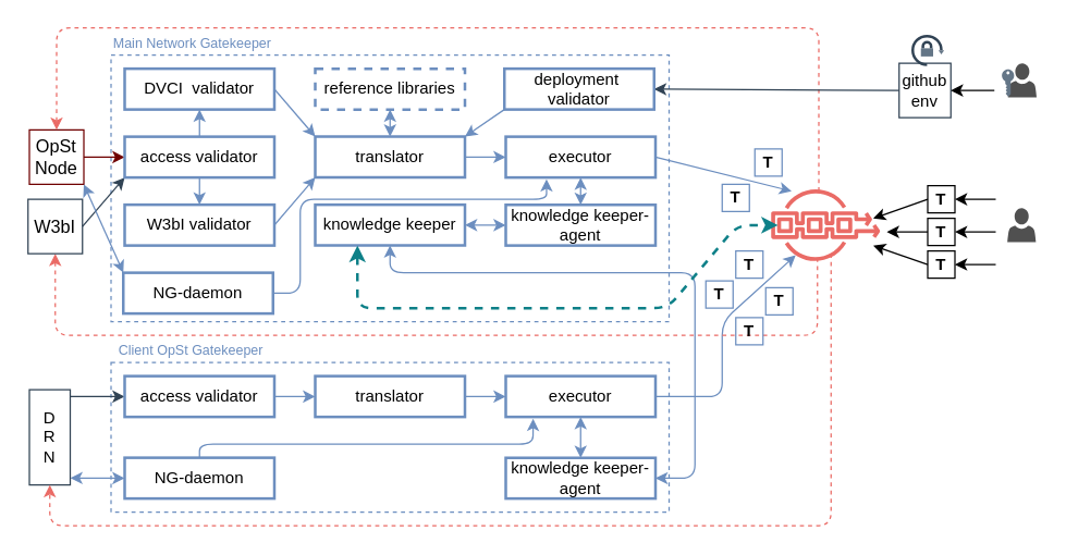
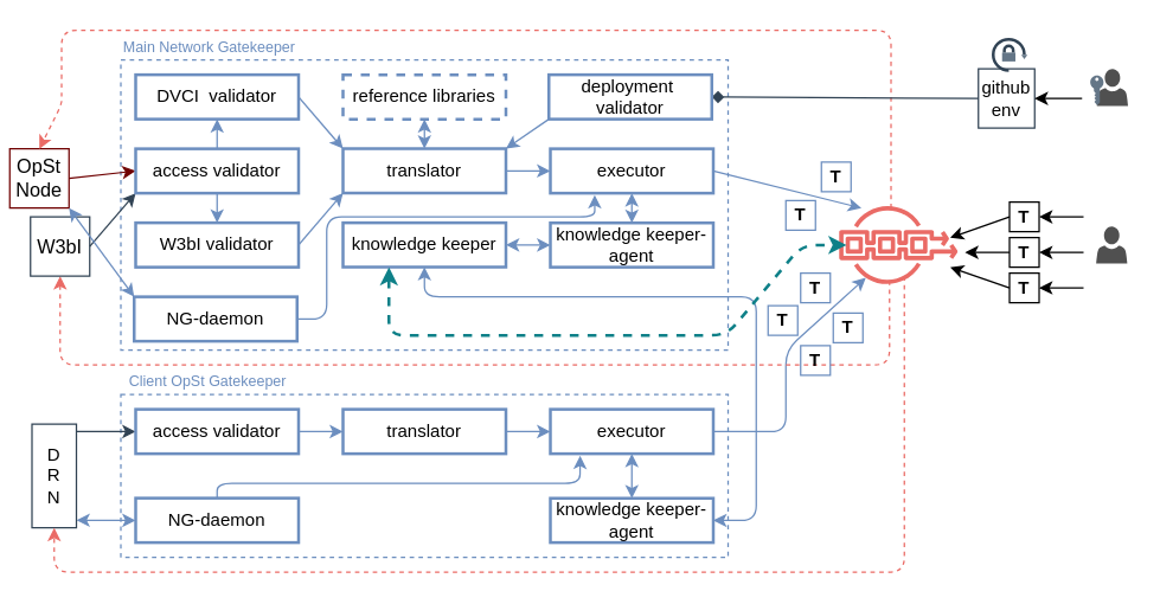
  <mxCell id="0" />
  <mxCell id="1" parent="0" />
  <mxCell id="2" value="" style="rounded=0;whiteSpace=wrap;html=1;fillColor=none;strokeColor=#6C8EBF;dashed=1;" parent="1" vertex="1"><mxGeometry x="81" y="40" width="410" height="196" as="geometry" /></mxCell>
  <mxCell id="3" value="" style="rounded=0;whiteSpace=wrap;html=1;fillColor=none;strokeColor=#6C8EBF;dashed=1;" parent="1" vertex="1"><mxGeometry x="81" y="266" width="410" height="110" as="geometry" /></mxCell>
  <mxCell id="4" style="edgeStyle=none;html=1;exitX=1;exitY=0.5;exitDx=0;exitDy=0;entryX=0;entryY=0;entryDx=0;entryDy=0;strokeColor=#6C8EBF;fontSize=13;startArrow=none;startFill=0;endArrow=classic;endFill=1;" parent="1" source="6" target="15" edge="1"><mxGeometry relative="1" as="geometry" /></mxCell>
  <mxCell id="5" style="edgeStyle=none;html=1;exitX=0.5;exitY=1;exitDx=0;exitDy=0;entryX=0.5;entryY=0;entryDx=0;entryDy=0;strokeColor=#6c8ebf;strokeWidth=1;startArrow=classic;startFill=1;endArrow=none;endFill=0;fillColor=#dae8fc;gradientColor=#7ea6e0;" parent="1" source="6" target="58" edge="1"><mxGeometry relative="1" as="geometry" /></mxCell>
  <mxCell id="6" value="DVCI&amp;nbsp; validator" style="rounded=0;whiteSpace=wrap;html=1;fillColor=none;strokeColor=#6c8ebf;strokeWidth=2;gradientColor=#7ea6e0;" parent="1" vertex="1"><mxGeometry x="91" y="50" width="110" height="30" as="geometry" /></mxCell>
  <mxCell id="7" value="knowledge keeper" style="rounded=0;whiteSpace=wrap;html=1;fillColor=none;strokeColor=#6C8EBF;strokeWidth=2;gradientColor=#7ea6e0;rotation=0;" parent="1" vertex="1"><mxGeometry x="231" y="150" width="110" height="29.91" as="geometry" /></mxCell>
  <mxCell id="8" style="edgeStyle=none;html=1;exitX=1;exitY=0.5;exitDx=0;exitDy=0;entryX=0.272;entryY=1.042;entryDx=0;entryDy=0;strokeColor=#6C8EBF;fontSize=13;startArrow=none;startFill=0;endArrow=classic;endFill=1;entryPerimeter=0;" parent="1" source="9" target="11" edge="1"><mxGeometry relative="1" as="geometry"><Array as="points"><mxPoint x="220" y="215" /><mxPoint x="220" y="146" /><mxPoint x="401" y="146" /></Array></mxGeometry></mxCell>
  <mxCell id="9" value="NG-daemon" style="rounded=0;whiteSpace=wrap;html=1;fillColor=none;strokeColor=#6C8EBF;strokeWidth=2;gradientColor=#7ea6e0;rotation=0;" parent="1" vertex="1"><mxGeometry x="90" y="200" width="110" height="30" as="geometry" /></mxCell>
  <mxCell id="10" style="edgeStyle=none;html=1;exitX=1;exitY=0.5;exitDx=0;exitDy=0;strokeColor=#6C8EBF;fontSize=13;startArrow=none;startFill=0;endArrow=classic;endFill=1;entryX=0.25;entryY=0.25;entryDx=0;entryDy=0;entryPerimeter=0;" parent="1" source="11" target="38" edge="1"><mxGeometry relative="1" as="geometry"><mxPoint x="531" y="105.046" as="targetPoint" /><Array as="points" /></mxGeometry></mxCell>
  <mxCell id="11" value="executor" style="rounded=0;whiteSpace=wrap;html=1;fillColor=none;strokeColor=#6C8EBF;strokeWidth=2;gradientColor=#7ea6e0;rotation=0;" parent="1" vertex="1"><mxGeometry x="371" y="100" width="110" height="30" as="geometry" /></mxCell>
  <mxCell id="12" style="edgeStyle=none;html=1;exitX=1;exitY=0.5;exitDx=0;exitDy=0;entryX=0;entryY=0.5;entryDx=0;entryDy=0;strokeColor=#6C8EBF;fontSize=13;startArrow=none;startFill=0;endArrow=classic;endFill=1;" parent="1" source="15" target="11" edge="1"><mxGeometry relative="1" as="geometry" /></mxCell>
  <mxCell id="13" style="edgeStyle=none;html=1;exitX=0.5;exitY=0;exitDx=0;exitDy=0;entryX=0.5;entryY=1;entryDx=0;entryDy=0;strokeColor=#6C8EBF;startArrow=classic;startFill=1;endArrow=classic;endFill=1;" parent="1" source="15" target="59" edge="1"><mxGeometry relative="1" as="geometry" /></mxCell>
  <mxCell id="14" style="edgeStyle=none;html=1;exitX=0;exitY=1;exitDx=0;exitDy=0;entryX=1;entryY=0.5;entryDx=0;entryDy=0;strokeColor=#6c8ebf;strokeWidth=1;startArrow=classic;startFill=1;endArrow=none;endFill=0;fillColor=#dae8fc;gradientColor=#7ea6e0;" parent="1" source="15" target="61" edge="1"><mxGeometry relative="1" as="geometry" /></mxCell>
  <mxCell id="15" value="translator" style="rounded=0;whiteSpace=wrap;html=1;fillColor=none;strokeColor=#6c8ebf;strokeWidth=2;gradientColor=#7ea6e0;" parent="1" vertex="1"><mxGeometry x="231" y="99.91" width="110" height="30" as="geometry" /></mxCell>
  <mxCell id="16" style="edgeStyle=none;html=1;exitX=0;exitY=0.5;exitDx=0;exitDy=0;entryX=1;entryY=0.071;entryDx=0;entryDy=0;entryPerimeter=0;strokeColor=#314354;fillColor=#647687;endArrow=none;endFill=0;startArrow=classic;startFill=1;" parent="1" source="17" target="29" edge="1"><mxGeometry relative="1" as="geometry" /></mxCell>
  <mxCell id="17" value="access validator" style="rounded=0;whiteSpace=wrap;html=1;fillColor=none;strokeColor=#6c8ebf;strokeWidth=2;gradientColor=#7ea6e0;" parent="1" vertex="1"><mxGeometry x="91" y="276" width="110" height="30" as="geometry" /></mxCell>
  <mxCell id="18" style="edgeStyle=none;html=1;exitX=0.5;exitY=0;exitDx=0;exitDy=0;entryX=0.5;entryY=1;entryDx=0;entryDy=0;strokeColor=#6C8EBF;startArrow=classic;startFill=1;endArrow=classic;endFill=1;" parent="1" source="20" target="26" edge="1"><mxGeometry relative="1" as="geometry" /></mxCell>
  <mxCell id="19" style="edgeStyle=none;html=1;exitX=1;exitY=0.5;exitDx=0;exitDy=0;entryX=0.5;entryY=1;entryDx=0;entryDy=0;strokeColor=#6c8ebf;fontSize=13;startArrow=classic;startFill=1;endArrow=classic;endFill=1;fillColor=#dae8fc;gradientColor=#7ea6e0;" parent="1" source="20" target="7" edge="1"><mxGeometry relative="1" as="geometry"><Array as="points"><mxPoint x="510" y="351" /><mxPoint x="510" y="200" /><mxPoint x="286" y="200" /></Array></mxGeometry></mxCell>
  <mxCell id="20" value="knowledge keeper-agent" style="rounded=0;whiteSpace=wrap;html=1;fillColor=none;strokeColor=#6c8ebf;strokeWidth=2;rotation=0;gradientColor=#7ea6e0;" parent="1" vertex="1"><mxGeometry x="371" y="336.09" width="110" height="29.91" as="geometry" /></mxCell>
  <mxCell id="21" style="edgeStyle=none;html=1;exitX=0;exitY=0.5;exitDx=0;exitDy=0;entryX=1;entryY=0.928;entryDx=0;entryDy=0;entryPerimeter=0;strokeColor=#6C8EBF;startArrow=classic;startFill=1;" parent="1" source="23" target="29" edge="1"><mxGeometry relative="1" as="geometry" /></mxCell>
  <mxCell id="22" style="edgeStyle=none;html=1;exitX=0.5;exitY=0;exitDx=0;exitDy=0;entryX=0.183;entryY=1.045;entryDx=0;entryDy=0;strokeColor=#6C8EBF;startArrow=none;startFill=0;endArrow=classic;endFill=1;entryPerimeter=0;" parent="1" source="23" target="26" edge="1"><mxGeometry relative="1" as="geometry"><Array as="points"><mxPoint x="146" y="326" /><mxPoint x="221" y="326" /><mxPoint x="391" y="326" /></Array></mxGeometry></mxCell>
  <mxCell id="23" value="NG-daemon" style="rounded=0;whiteSpace=wrap;html=1;fillColor=none;strokeColor=#6C8EBF;strokeWidth=2;gradientColor=#7ea6e0;rotation=0;" parent="1" vertex="1"><mxGeometry x="91" y="336" width="110" height="30" as="geometry" /></mxCell>
  <mxCell id="24" style="edgeStyle=none;html=1;exitX=0;exitY=0.5;exitDx=0;exitDy=0;entryX=1;entryY=0.5;entryDx=0;entryDy=0;strokeColor=#6C8EBF;startArrow=classic;startFill=1;endArrow=none;endFill=0;" parent="1" source="26" target="28" edge="1"><mxGeometry relative="1" as="geometry" /></mxCell>
  <mxCell id="25" style="edgeStyle=none;html=1;exitX=1;exitY=0.5;exitDx=0;exitDy=0;strokeColor=#6C8EBF;startArrow=none;startFill=0;endArrow=classic;endFill=1;entryX=0.28;entryY=0.721;entryDx=0;entryDy=0;entryPerimeter=0;" parent="1" source="26" target="38" edge="1"><mxGeometry relative="1" as="geometry"><mxPoint x="531" y="235" as="targetPoint" /><Array as="points"><mxPoint x="530" y="291" /><mxPoint x="530" y="236" /></Array></mxGeometry></mxCell>
  <mxCell id="26" value="executor" style="rounded=0;whiteSpace=wrap;html=1;fillColor=none;strokeColor=#6C8EBF;strokeWidth=2;gradientColor=#7ea6e0;rotation=0;" parent="1" vertex="1"><mxGeometry x="371" y="276" width="110" height="30" as="geometry" /></mxCell>
  <mxCell id="27" style="edgeStyle=none;html=1;exitX=0;exitY=0.5;exitDx=0;exitDy=0;entryX=1;entryY=0.5;entryDx=0;entryDy=0;strokeColor=#6C8EBF;startArrow=classic;startFill=1;endArrow=none;endFill=0;" parent="1" source="28" target="17" edge="1"><mxGeometry relative="1" as="geometry" /></mxCell>
  <mxCell id="28" value="translator" style="rounded=0;whiteSpace=wrap;html=1;fillColor=none;strokeColor=#6c8ebf;strokeWidth=2;gradientColor=#7ea6e0;" parent="1" vertex="1"><mxGeometry x="231" y="276" width="110" height="30" as="geometry" /></mxCell>
  <mxCell id="29" value="D&lt;br&gt;R&lt;br&gt;N" style="rounded=0;whiteSpace=wrap;html=1;strokeColor=#314354;fillColor=none;fontColor=default;" parent="1" vertex="1"><mxGeometry x="21" y="286" width="30" height="70" as="geometry" /></mxCell>
  <mxCell id="30" style="edgeStyle=none;html=1;exitX=1;exitY=0.5;exitDx=0;exitDy=0;entryX=0;entryY=0.5;entryDx=0;entryDy=0;fillColor=#a20025;strokeColor=#6F0000;" parent="1" source="31" target="58" edge="1"><mxGeometry relative="1" as="geometry" /></mxCell>
- <mxCell id="31" value="OpSt&lt;br&gt;Node" style="rounded=0;whiteSpace=wrap;html=1;strokeColor=#6F0000;fontSize=13;fillColor=none;fontColor=default;" parent="1" vertex="1"><mxGeometry x="21" y="95" width="40" height="40" as="geometry" /></mxCell>
+ <mxCell id="31" value="OpSt&lt;br&gt;Node" style="rounded=0;whiteSpace=wrap;html=1;strokeColor=#6F0000;fontSize=13;fillColor=none;fontColor=default;" parent="1" vertex="1"><mxGeometry x="6" y="100" width="40" height="40" as="geometry" /></mxCell>
  <mxCell id="32" style="edgeStyle=none;html=1;exitX=0.5;exitY=0;exitDx=0;exitDy=0;entryX=0.5;entryY=1;entryDx=0;entryDy=0;strokeColor=#6C8EBF;fontSize=13;startArrow=classic;startFill=1;endArrow=classic;endFill=1;" parent="1" source="34" target="11" edge="1"><mxGeometry relative="1" as="geometry" /></mxCell>
  <mxCell id="33" style="edgeStyle=none;html=1;exitX=0;exitY=0.5;exitDx=0;exitDy=0;entryX=1;entryY=0.5;entryDx=0;entryDy=0;strokeColor=#6c8ebf;fontSize=13;startArrow=classic;startFill=1;endArrow=classic;endFill=1;fillColor=#dae8fc;gradientColor=#7ea6e0;" parent="1" source="34" target="7" edge="1"><mxGeometry relative="1" as="geometry" /></mxCell>
  <mxCell id="34" value="knowledge keeper-agent" style="rounded=0;whiteSpace=wrap;html=1;fillColor=none;strokeColor=#6c8ebf;strokeWidth=2;rotation=0;gradientColor=#7ea6e0;" parent="1" vertex="1"><mxGeometry x="371" y="150.09" width="110" height="29.91" as="geometry" /></mxCell>
  <mxCell id="35" style="edgeStyle=none;html=1;exitX=0.45;exitY=0.25;exitDx=0;exitDy=0;exitPerimeter=0;entryX=0.5;entryY=0;entryDx=0;entryDy=0;dashed=1;strokeColor=#EA6B66;fontSize=13;startArrow=none;startFill=0;endArrow=classic;endFill=1;" parent="1" source="38" target="31" edge="1"><mxGeometry relative="1" as="geometry"><Array as="points"><mxPoint x="601" y="20" /><mxPoint x="41" y="20" /><mxPoint x="41" y="60" /><mxPoint x="41" y="70" /></Array></mxGeometry></mxCell>
  <mxCell id="36" style="edgeStyle=none;html=1;exitX=0.44;exitY=0.74;exitDx=0;exitDy=0;exitPerimeter=0;entryX=0.5;entryY=1;entryDx=0;entryDy=0;dashed=1;strokeColor=#EA6B66;fontSize=13;startArrow=none;startFill=0;endArrow=classic;endFill=1;" parent="1" source="38" target="45" edge="1"><mxGeometry relative="1" as="geometry"><Array as="points"><mxPoint x="600" y="246" /><mxPoint x="40" y="246" /></Array></mxGeometry></mxCell>
  <mxCell id="37" style="edgeStyle=none;html=1;exitX=0.54;exitY=0.71;exitDx=0;exitDy=0;exitPerimeter=0;entryX=0.5;entryY=1;entryDx=0;entryDy=0;strokeColor=#EA6B66;dashed=1;" parent="1" source="38" target="29" edge="1"><mxGeometry relative="1" as="geometry"><Array as="points"><mxPoint x="610" y="386" /><mxPoint x="36" y="386" /></Array></mxGeometry></mxCell>
  <mxCell id="38" value="" style="sketch=0;points=[[0,0,0],[0.25,0,0],[0.5,0,0],[0.75,0,0],[1,0,0],[0,1,0],[0.25,1,0],[0.5,1,0],[0.75,1,0],[1,1,0],[0,0.25,0],[0,0.5,0],[0,0.75,0],[1,0.25,0],[1,0.5,0],[1,0.75,0]];outlineConnect=0;fontColor=#232F3E;gradientColor=#F78E04;gradientDirection=north;fillColor=none;strokeColor=#EA6B66;dashed=0;verticalLabelPosition=bottom;verticalAlign=top;align=center;html=1;fontSize=12;fontStyle=0;aspect=fixed;shape=mxgraph.aws4.resourceIcon;resIcon=mxgraph.aws4.managed_blockchain;strokeWidth=1;" parent="1" vertex="1"><mxGeometry x="556" y="115.04" width="100" height="100" as="geometry" /></mxCell>
  <mxCell id="39" value="&lt;font color=&quot;#6c8ebf&quot; style=&quot;font-size: 10px;&quot;&gt;Main Network Gatekeeper&lt;/font&gt;" style="text;html=1;strokeColor=none;fillColor=none;align=center;verticalAlign=middle;whiteSpace=wrap;rounded=0;strokeWidth=1;fontSize=13;" parent="1" vertex="1"><mxGeometry x="71" y="20" width="140" height="20" as="geometry" /></mxCell>
  <mxCell id="40" value="&lt;font color=&quot;#6c8ebf&quot; style=&quot;font-size: 10px;&quot;&gt;Client OpSt Gatekeeper&lt;/font&gt;" style="text;html=1;strokeColor=none;fillColor=none;align=center;verticalAlign=middle;whiteSpace=wrap;rounded=0;strokeWidth=1;fontSize=13;" parent="1" vertex="1"><mxGeometry x="70" y="246" width="140" height="20" as="geometry" /></mxCell>
- <mxCell id="41" style="edgeStyle=none;html=1;exitX=0;exitY=0.5;exitDx=0;exitDy=0;strokeColor=#314354;fontSize=10;fontColor=#6C8EBF;startArrow=none;startFill=0;endArrow=classic;endFill=1;fillColor=#647687;entryX=1;entryY=0.5;entryDx=0;entryDy=0;" parent="1" source="42" target="67" edge="1"><mxGeometry relative="1" as="geometry"><mxPoint x="520" y="56" as="targetPoint" /></mxGeometry></mxCell>
+ <mxCell id="41" style="edgeStyle=none;html=1;exitX=0;exitY=0.5;exitDx=0;exitDy=0;strokeColor=#314354;fontSize=10;fontColor=#6C8EBF;startArrow=none;startFill=0;endArrow=diamond;endFill=1;fillColor=#647687;entryX=1;entryY=0.5;entryDx=0;entryDy=0;" parent="1" source="42" target="67" edge="1"><mxGeometry relative="1" as="geometry"><mxPoint x="520" y="56" as="targetPoint" /></mxGeometry></mxCell>
  <mxCell id="42" value="github &lt;br&gt;env" style="rounded=0;whiteSpace=wrap;html=1;fillColor=none;fontColor=default;strokeColor=#314354;strokeWidth=1;" parent="1" vertex="1"><mxGeometry x="660" y="46" width="38" height="40" as="geometry" /></mxCell>
  <mxCell id="43" style="edgeStyle=none;html=1;entryX=0.15;entryY=0.5;entryDx=0;entryDy=0;entryPerimeter=0;strokeColor=#0e8088;fontSize=13;startArrow=classic;startFill=1;endArrow=classic;endFill=1;dashed=1;strokeWidth=2;fillColor=#b0e3e6;" parent="1" target="38" edge="1"><mxGeometry relative="1" as="geometry"><mxPoint x="262" y="180" as="sourcePoint" /><Array as="points"><mxPoint x="262" y="226" /><mxPoint x="490" y="226" /><mxPoint x="541" y="165" /></Array></mxGeometry></mxCell>
  <mxCell id="44" style="edgeStyle=none;html=1;exitX=1;exitY=0.5;exitDx=0;exitDy=0;entryX=0;entryY=1;entryDx=0;entryDy=0;strokeColor=#314354;fontSize=10;fontColor=#6C8EBF;startArrow=none;startFill=0;endArrow=classic;endFill=1;fillColor=#647687;" parent="1" source="45" target="58" edge="1"><mxGeometry relative="1" as="geometry" /></mxCell>
  <mxCell id="45" value="W3bI" style="rounded=0;whiteSpace=wrap;html=1;strokeColor=#314354;fontSize=13;fillColor=none;fontColor=default;" parent="1" vertex="1"><mxGeometry x="20" y="146" width="40" height="40" as="geometry" /></mxCell>
  <mxCell id="46" value="&lt;b style=&quot;&quot;&gt;&lt;font style=&quot;font-size: 12px;&quot;&gt;T&lt;/font&gt;&lt;br&gt;&lt;/b&gt;" style="whiteSpace=wrap;html=1;aspect=fixed;strokeWidth=1;fillColor=none;strokeColor=#6C8EBF;gradientColor=#d5739d;fontColor=default;" parent="1" vertex="1"><mxGeometry x="562" y="211" width="20" height="20" as="geometry" /></mxCell>
  <mxCell id="47" value="&lt;b style=&quot;&quot;&gt;&lt;font style=&quot;font-size: 12px;&quot;&gt;T&lt;/font&gt;&lt;br&gt;&lt;/b&gt;" style="whiteSpace=wrap;html=1;aspect=fixed;strokeWidth=1;fillColor=none;strokeColor=#6C8EBF;gradientColor=#d5739d;fontColor=default;" parent="1" vertex="1"><mxGeometry x="518" y="206" width="20" height="20" as="geometry" /></mxCell>
  <mxCell id="48" style="edgeStyle=none;html=1;exitX=0;exitY=0.5;exitDx=0;exitDy=0;entryX=0.85;entryY=0.45;entryDx=0;entryDy=0;entryPerimeter=0;strokeColor=default;fontSize=12;fontColor=#6C8EBF;startArrow=none;startFill=0;endArrow=classic;endFill=1;" parent="1" source="50" target="38" edge="1"><mxGeometry relative="1" as="geometry" /></mxCell>
  <mxCell id="49" style="edgeStyle=none;html=1;exitX=1;exitY=0.5;exitDx=0;exitDy=0;strokeColor=default;fontSize=12;fontColor=#6C8EBF;startArrow=classic;startFill=1;endArrow=none;endFill=0;" parent="1" source="50" edge="1"><mxGeometry relative="1" as="geometry"><mxPoint x="731" y="146.038" as="targetPoint" /></mxGeometry></mxCell>
  <mxCell id="50" value="&lt;b style=&quot;&quot;&gt;&lt;font style=&quot;font-size: 12px;&quot;&gt;T&lt;/font&gt;&lt;br&gt;&lt;/b&gt;" style="whiteSpace=wrap;html=1;aspect=fixed;strokeWidth=1;fillColor=none;strokeColor=default;gradientColor=#d5739d;fontColor=default;" parent="1" vertex="1"><mxGeometry x="681" y="136" width="20" height="20" as="geometry" /></mxCell>
  <mxCell id="51" style="edgeStyle=none;html=1;strokeColor=default;fontSize=12;fontColor=#6C8EBF;startArrow=none;startFill=0;endArrow=classic;endFill=1;exitX=0;exitY=0.5;exitDx=0;exitDy=0;" parent="1" source="53" edge="1"><mxGeometry relative="1" as="geometry"><mxPoint x="651" y="170" as="targetPoint" /></mxGeometry></mxCell>
  <mxCell id="52" style="edgeStyle=none;html=1;exitX=1;exitY=0.5;exitDx=0;exitDy=0;strokeColor=default;fontSize=12;fontColor=#6C8EBF;startArrow=classic;startFill=1;endArrow=none;endFill=0;" parent="1" source="53" edge="1"><mxGeometry relative="1" as="geometry"><mxPoint x="731" y="170.077" as="targetPoint" /></mxGeometry></mxCell>
  <mxCell id="53" value="&lt;b style=&quot;&quot;&gt;&lt;font style=&quot;font-size: 12px;&quot;&gt;T&lt;/font&gt;&lt;br&gt;&lt;/b&gt;" style="whiteSpace=wrap;html=1;aspect=fixed;strokeWidth=1;fillColor=none;strokeColor=default;gradientColor=#d5739d;fontColor=default;" parent="1" vertex="1"><mxGeometry x="681" y="160" width="20" height="20" as="geometry" /></mxCell>
  <mxCell id="54" style="edgeStyle=none;html=1;exitX=0;exitY=0.5;exitDx=0;exitDy=0;entryX=0.85;entryY=0.65;entryDx=0;entryDy=0;entryPerimeter=0;strokeColor=default;fontSize=12;fontColor=#6C8EBF;startArrow=none;startFill=0;endArrow=classic;endFill=1;" parent="1" source="56" target="38" edge="1"><mxGeometry relative="1" as="geometry" /></mxCell>
  <mxCell id="55" style="edgeStyle=none;html=1;exitX=1;exitY=0.5;exitDx=0;exitDy=0;strokeColor=default;fontSize=12;fontColor=#6C8EBF;startArrow=classic;startFill=1;endArrow=none;endFill=0;" parent="1" source="56" edge="1"><mxGeometry relative="1" as="geometry"><mxPoint x="731" y="193.923" as="targetPoint" /></mxGeometry></mxCell>
  <mxCell id="56" value="&lt;b style=&quot;&quot;&gt;&lt;font style=&quot;font-size: 12px;&quot;&gt;T&lt;/font&gt;&lt;br&gt;&lt;/b&gt;" style="whiteSpace=wrap;html=1;aspect=fixed;strokeWidth=1;fillColor=none;strokeColor=default;gradientColor=#d5739d;fontColor=default;" parent="1" vertex="1"><mxGeometry x="681" y="184" width="20" height="20" as="geometry" /></mxCell>
  <mxCell id="57" value="" style="sketch=0;pointerEvents=1;shadow=0;dashed=0;html=1;strokeColor=none;labelPosition=center;verticalLabelPosition=bottom;verticalAlign=top;align=center;fillColor=#505050;shape=mxgraph.mscae.intune.account_portal;strokeWidth=1;fontSize=16;fontColor=default;" parent="1" vertex="1"><mxGeometry x="739.5" y="152.41" width="21" height="25" as="geometry" /></mxCell>
  <mxCell id="58" value="access validator" style="rounded=0;whiteSpace=wrap;html=1;fillColor=none;strokeColor=#6c8ebf;strokeWidth=2;gradientColor=#7ea6e0;" parent="1" vertex="1"><mxGeometry x="91" y="100" width="110" height="30" as="geometry" /></mxCell>
  <mxCell id="59" value="reference libraries" style="rounded=0;whiteSpace=wrap;html=1;fillColor=none;strokeColor=#6c8ebf;strokeWidth=2;gradientColor=#7ea6e0;dashed=1;" parent="1" vertex="1"><mxGeometry x="231" y="50" width="110" height="30" as="geometry" /></mxCell>
  <mxCell id="60" style="edgeStyle=none;html=1;exitX=0.5;exitY=0;exitDx=0;exitDy=0;entryX=0.5;entryY=1;entryDx=0;entryDy=0;strokeColor=#6c8ebf;strokeWidth=1;startArrow=classic;startFill=1;endArrow=none;endFill=0;fillColor=#dae8fc;gradientColor=#7ea6e0;" parent="1" source="61" target="58" edge="1"><mxGeometry relative="1" as="geometry" /></mxCell>
  <mxCell id="61" value="W3bI validator" style="rounded=0;whiteSpace=wrap;html=1;fillColor=none;strokeColor=#6c8ebf;strokeWidth=2;gradientColor=#7ea6e0;" parent="1" vertex="1"><mxGeometry x="91" y="150" width="110" height="30" as="geometry" /></mxCell>
  <mxCell id="62" value="&lt;b style=&quot;&quot;&gt;&lt;font style=&quot;font-size: 12px;&quot;&gt;T&lt;/font&gt;&lt;br&gt;&lt;/b&gt;" style="whiteSpace=wrap;html=1;aspect=fixed;strokeWidth=1;fillColor=none;strokeColor=#6C8EBF;gradientColor=#d5739d;fontColor=default;" parent="1" vertex="1"><mxGeometry x="540" y="184" width="20" height="20" as="geometry" /></mxCell>
  <mxCell id="63" value="&lt;b style=&quot;&quot;&gt;&lt;font style=&quot;font-size: 12px;&quot;&gt;T&lt;/font&gt;&lt;br&gt;&lt;/b&gt;" style="whiteSpace=wrap;html=1;aspect=fixed;strokeWidth=1;fillColor=none;strokeColor=#6C8EBF;gradientColor=#d5739d;fontColor=default;" parent="1" vertex="1"><mxGeometry x="540" y="233" width="20" height="20" as="geometry" /></mxCell>
  <mxCell id="64" value="&lt;b style=&quot;&quot;&gt;&lt;font style=&quot;font-size: 12px;&quot;&gt;T&lt;/font&gt;&lt;br&gt;&lt;/b&gt;" style="whiteSpace=wrap;html=1;aspect=fixed;strokeWidth=1;fillColor=none;strokeColor=#6C8EBF;gradientColor=#d5739d;fontColor=default;" parent="1" vertex="1"><mxGeometry x="530" y="135" width="20" height="20" as="geometry" /></mxCell>
  <mxCell id="65" value="&lt;b style=&quot;&quot;&gt;&lt;font style=&quot;font-size: 12px;&quot;&gt;T&lt;/font&gt;&lt;br&gt;&lt;/b&gt;" style="whiteSpace=wrap;html=1;aspect=fixed;strokeWidth=1;fillColor=none;strokeColor=#6C8EBF;gradientColor=#d5739d;fontColor=default;" parent="1" vertex="1"><mxGeometry x="554" y="109" width="20" height="20" as="geometry" /></mxCell>
  <mxCell id="66" style="edgeStyle=none;html=1;exitX=0;exitY=1;exitDx=0;exitDy=0;entryX=1;entryY=0;entryDx=0;entryDy=0;strokeColor=#6c8ebf;strokeWidth=1;startArrow=none;startFill=0;endArrow=classic;endFill=1;fillColor=#dae8fc;gradientColor=#7ea6e0;" parent="1" source="67" target="15" edge="1"><mxGeometry relative="1" as="geometry" /></mxCell>
  <mxCell id="67" value="deployment&amp;nbsp; validator" style="rounded=0;whiteSpace=wrap;html=1;fillColor=none;strokeColor=#6c8ebf;strokeWidth=2;gradientColor=#7ea6e0;" parent="1" vertex="1"><mxGeometry x="370" y="50" width="110" height="30" as="geometry" /></mxCell>
  <mxCell id="68" style="edgeStyle=none;html=1;exitX=1;exitY=0.5;exitDx=0;exitDy=0;strokeColor=default;fontSize=12;fontColor=#6C8EBF;startArrow=classic;startFill=1;endArrow=none;endFill=0;" parent="1" source="42" edge="1"><mxGeometry relative="1" as="geometry"><mxPoint x="730" y="66" as="targetPoint" /><mxPoint x="711" y="66" as="sourcePoint" /></mxGeometry></mxCell>
  <mxCell id="69" value="" style="sketch=0;pointerEvents=1;shadow=0;dashed=0;html=1;strokeColor=none;labelPosition=center;verticalLabelPosition=bottom;verticalAlign=top;align=center;fillColor=#505050;shape=mxgraph.mscae.intune.account_portal;strokeWidth=1;fontSize=16;fontColor=default;" parent="1" vertex="1"><mxGeometry x="740" y="46" width="21" height="25" as="geometry" /></mxCell>
  <mxCell id="70" value="" style="points=[[0,0.5,0],[0.24,0,0],[0.5,0.28,0],[0.995,0.475,0],[0.5,0.72,0],[0.24,1,0]];verticalLabelPosition=bottom;sketch=0;html=1;verticalAlign=top;aspect=fixed;align=center;pointerEvents=1;shape=mxgraph.cisco19.key;fillColor=#647687;strokeColor=#314354;fontColor=#ffffff;rotation=90;" parent="1" vertex="1"><mxGeometry x="730" y="56" width="20" height="9" as="geometry" /></mxCell>
  <mxCell id="71" value="" style="html=1;verticalLabelPosition=bottom;strokeWidth=2;strokeColor=#314354;fillColor=#647687;shadow=0;dashed=0;shape=mxgraph.ios7.icons.orientation_lock;pointerEvents=1;fontColor=#ffffff;" parent="1" vertex="1"><mxGeometry x="670" y="26" width="23.1" height="21" as="geometry" /></mxCell>
  <mxCell id="72" style="edgeStyle=none;html=1;exitX=0;exitY=0;exitDx=0;exitDy=0;entryX=1;entryY=1;entryDx=0;entryDy=0;strokeColor=#6C8EBF;fontSize=13;startArrow=classic;startFill=1;endArrow=classic;endFill=1;" parent="1" source="9" target="31" edge="1"><mxGeometry relative="1" as="geometry" /></mxCell>
